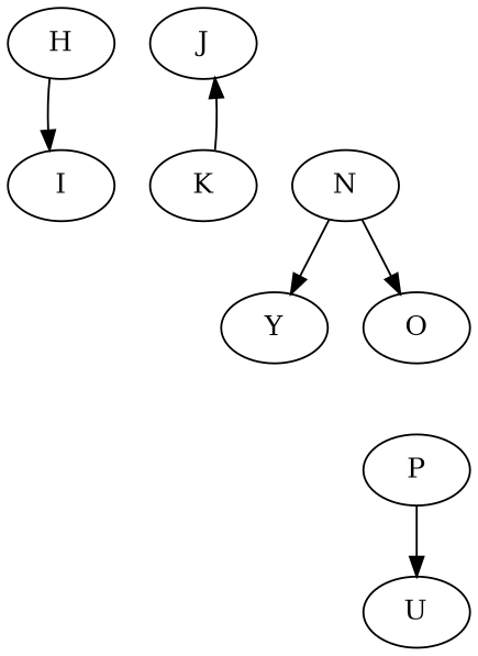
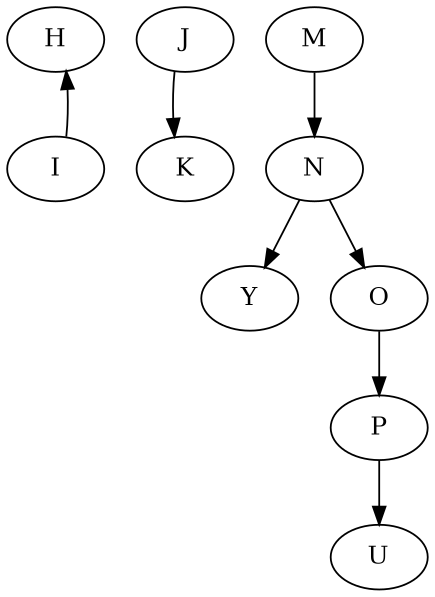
  digraph {
    H
    I
    J
    K
+   M
    N
    Y
    O
    P
    U
-   H -> I
-   K -> J
+   I -> H
+   J -> K
+   M -> N
    N -> Y
    N -> O
+   O -> P
    P -> U
  }
